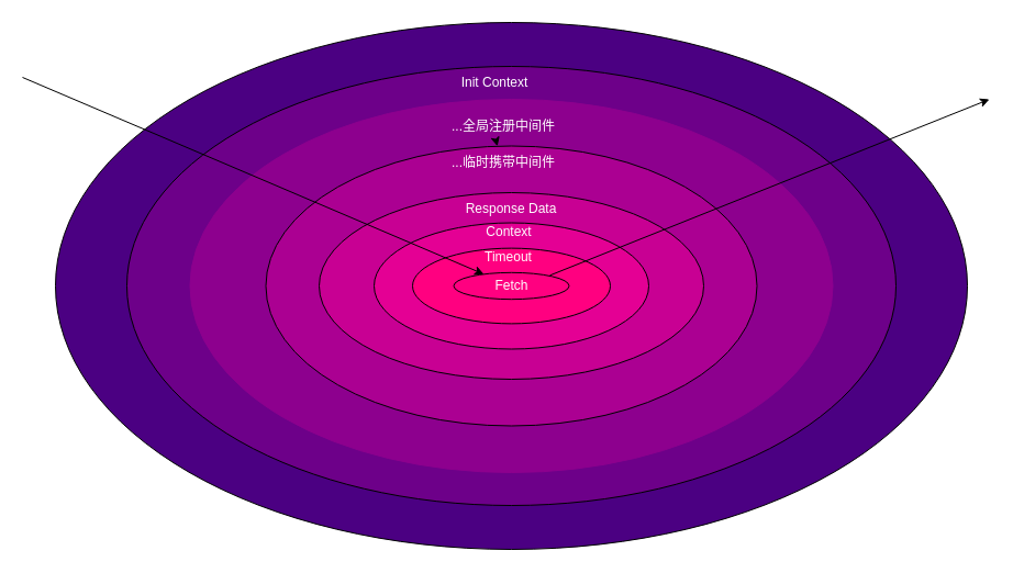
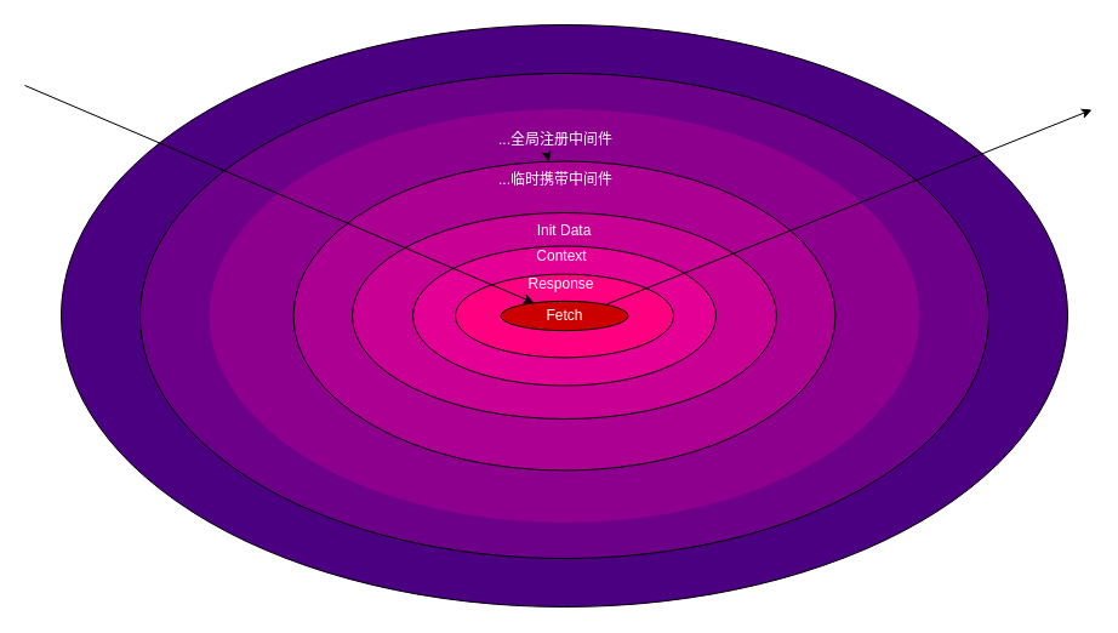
  <mxCell id="0" />
  <mxCell id="1" parent="0" />
  <mxCell id="2" value="" style="ellipse;whiteSpace=wrap;html=1;fillColor=#4b0082;" parent="1" vertex="1"><mxGeometry x="50" y="20" width="830" height="480" as="geometry" /></mxCell>
  <mxCell id="3" value="" style="ellipse;whiteSpace=wrap;html=1;shadow=0;fillColor=#6D0089;" parent="1" vertex="1"><mxGeometry x="115" y="60" width="700" height="400" as="geometry" /></mxCell>
  <mxCell id="4" value="" style="ellipse;whiteSpace=wrap;html=1;fillColor=#8D008E;strokeColor=#8D008E;" parent="1" vertex="1"><mxGeometry x="172.5" y="90" width="585" height="340" as="geometry" /></mxCell>
  <mxCell id="5" value="" style="ellipse;whiteSpace=wrap;html=1;fillColor=#AB0092;" parent="1" vertex="1"><mxGeometry x="241.5" y="132.5" width="447" height="255" as="geometry" /></mxCell>
  <mxCell id="6" value="" style="ellipse;whiteSpace=wrap;html=1;fillColor=#C80093;" parent="1" vertex="1"><mxGeometry x="290" y="175" width="350" height="170" as="geometry" /></mxCell>
  <mxCell id="7" value="" style="ellipse;whiteSpace=wrap;html=1;fillColor=#E40094;" parent="1" vertex="1"><mxGeometry x="340" y="202.5" width="250" height="115" as="geometry" /></mxCell>
  <mxCell id="8" value="" style="ellipse;whiteSpace=wrap;html=1;fillColor=#FF0080;" parent="1" vertex="1"><mxGeometry x="375" y="225.63" width="180" height="68.75" as="geometry" /></mxCell>
- <mxCell id="9" value="&lt;font color=&quot;#ffffff&quot;&gt;Fetch&lt;/font&gt;" style="ellipse;whiteSpace=wrap;html=1;fillColor=#ff0080;" parent="1" vertex="1"><mxGeometry x="412.5" y="247.82" width="105" height="24.37" as="geometry" /></mxCell>
- <mxCell id="10" value="&lt;font color=&quot;#ffffff&quot;&gt;Response Data&lt;/font&gt;" style="text;html=1;strokeColor=none;fillColor=none;align=center;verticalAlign=middle;whiteSpace=wrap;rounded=0;" parent="1" vertex="1"><mxGeometry x="405" y="175" width="120" height="30" as="geometry" /></mxCell>
+ <mxCell id="9" value="&lt;font color=&quot;#ffffff&quot;&gt;Fetch&lt;/font&gt;" style="ellipse;whiteSpace=wrap;html=1;fillColor=#CC0000;" parent="1" vertex="1"><mxGeometry x="412.5" y="247.82" width="105" height="24.37" as="geometry" /></mxCell>
+ <mxCell id="10" value="&lt;font color=&quot;#ffffff&quot;&gt;Init Data&lt;/font&gt;" style="text;html=1;strokeColor=none;fillColor=none;align=center;verticalAlign=middle;whiteSpace=wrap;rounded=0;" parent="1" vertex="1"><mxGeometry x="405" y="175" width="120" height="30" as="geometry" /></mxCell>
  <mxCell id="11" value="" style="edgeStyle=none;html=1;" parent="1" target="5" edge="1"><mxGeometry relative="1" as="geometry"><mxPoint x="451.552" y="130" as="sourcePoint" /></mxGeometry></mxCell>
- <mxCell id="12" value="&lt;font color=&quot;#ffffff&quot;&gt;Timeout&lt;/font&gt;" style="text;html=1;strokeColor=none;fillColor=none;align=center;verticalAlign=middle;whiteSpace=wrap;rounded=0;" parent="1" vertex="1"><mxGeometry x="405" y="225.63" width="115" height="17.5" as="geometry" /></mxCell>
+ <mxCell id="12" value="&lt;font color=&quot;#ffffff&quot;&gt;Response&lt;/font&gt;" style="text;html=1;strokeColor=none;fillColor=none;align=center;verticalAlign=middle;whiteSpace=wrap;rounded=0;" parent="1" vertex="1"><mxGeometry x="405" y="225.63" width="115" height="17.5" as="geometry" /></mxCell>
  <mxCell id="13" value="" style="endArrow=classic;html=1;" parent="1" target="9" edge="1"><mxGeometry width="50" height="50" relative="1" as="geometry"><mxPoint x="20" y="70" as="sourcePoint" /><mxPoint x="70" y="20" as="targetPoint" /></mxGeometry></mxCell>
  <mxCell id="14" value="" style="endArrow=classic;html=1;" parent="1" edge="1"><mxGeometry width="50" height="50" relative="1" as="geometry"><mxPoint x="500" y="250.35" as="sourcePoint" /><mxPoint x="900" y="90" as="targetPoint" /></mxGeometry></mxCell>
- <mxCell id="15" value="&lt;font color=&quot;#ffffff&quot;&gt;Init Context&lt;/font&gt;" style="text;html=1;strokeColor=none;fillColor=none;align=center;verticalAlign=middle;whiteSpace=wrap;rounded=0;shadow=1;" parent="1" vertex="1"><mxGeometry x="390" y="60" width="120" height="30" as="geometry" /></mxCell>
  <mxCell id="16" value="&lt;font color=&quot;#ffffff&quot;&gt;...全局注册中间件&lt;/font&gt;" style="text;html=1;strokeColor=none;fillColor=none;align=center;verticalAlign=middle;whiteSpace=wrap;rounded=0;shadow=1;" parent="1" vertex="1"><mxGeometry x="397.5" y="100" width="120" height="30" as="geometry" /></mxCell>
  <mxCell id="17" value="&lt;font color=&quot;#ffffff&quot;&gt;...临时携带中间件&lt;/font&gt;" style="text;html=1;strokeColor=none;fillColor=none;align=center;verticalAlign=middle;whiteSpace=wrap;rounded=0;shadow=1;" parent="1" vertex="1"><mxGeometry x="397.5" y="132.5" width="120" height="30" as="geometry" /></mxCell>
  <mxCell id="18" value="&lt;font color=&quot;#ffffff&quot;&gt;Context&lt;/font&gt;" style="text;html=1;strokeColor=none;fillColor=none;align=center;verticalAlign=middle;whiteSpace=wrap;rounded=0;" vertex="1" parent="1"><mxGeometry x="402.5" y="195.63" width="120" height="30" as="geometry" /></mxCell>
